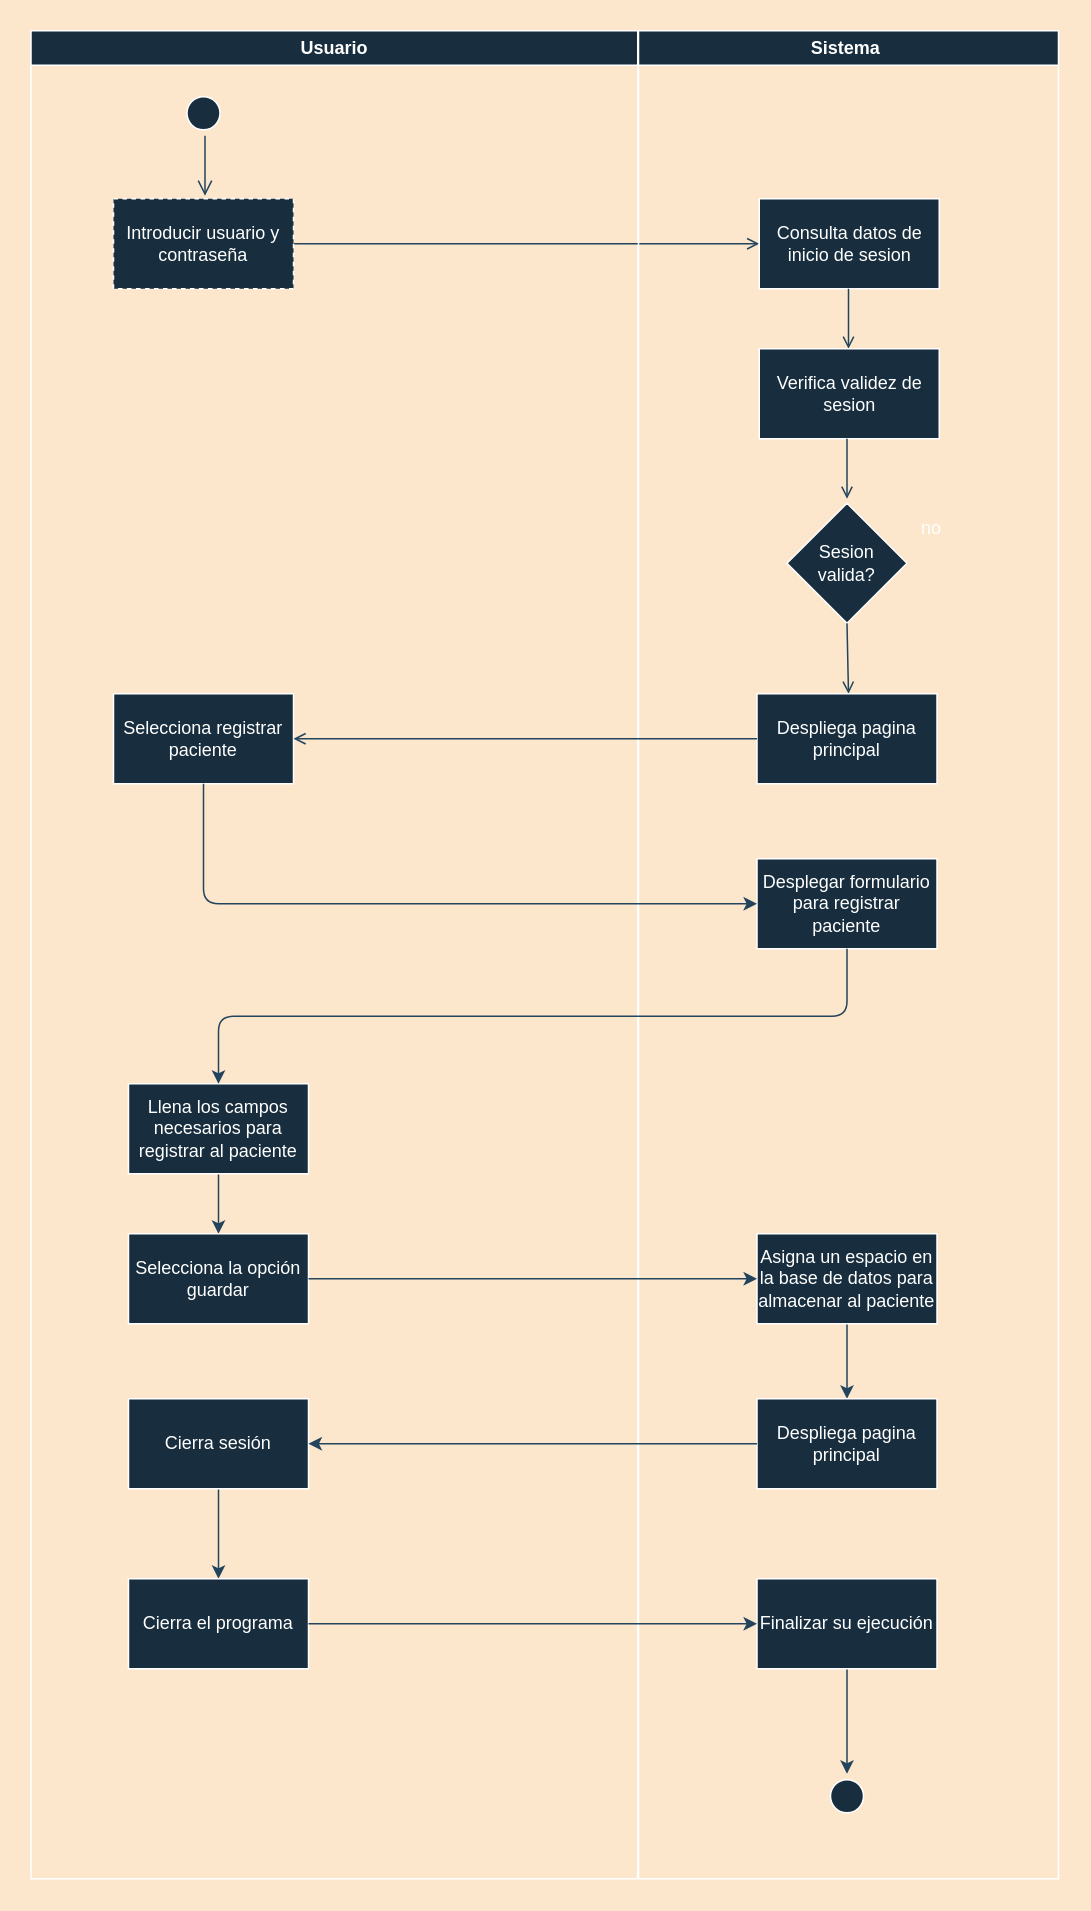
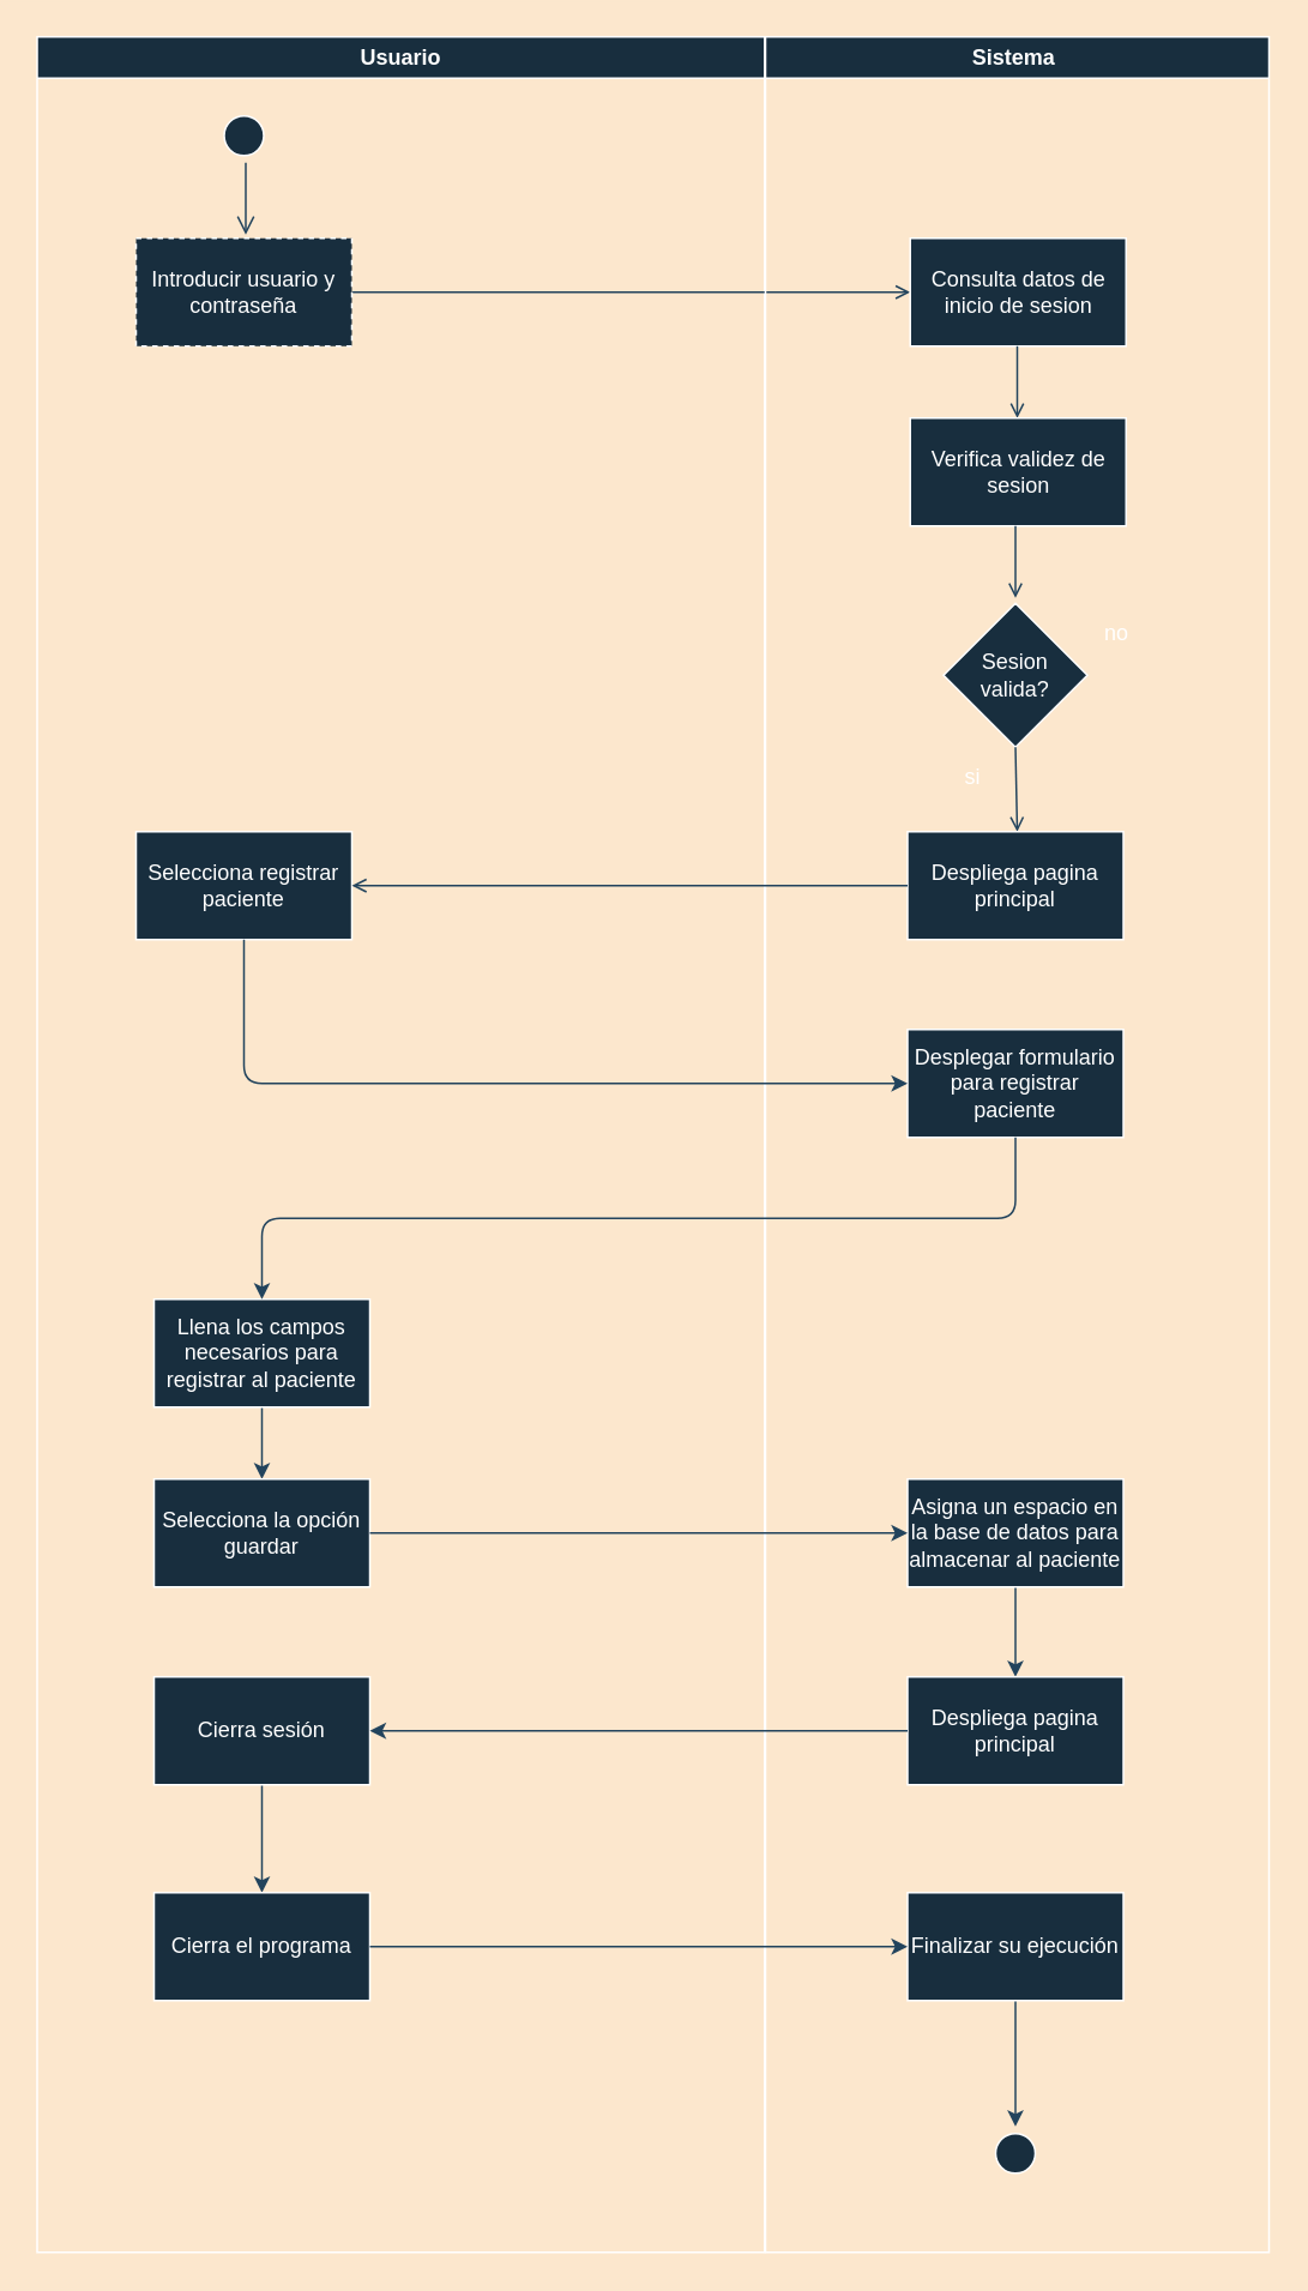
  <mxCell id="0" />
  <mxCell id="1" parent="0" />
  <mxCell id="2" value="Usuario" style="swimlane;whiteSpace=wrap;fillColor=#182E3E;strokeColor=#FFFFFF;fontColor=#FFFFFF;" parent="1" vertex="1"><mxGeometry x="20" y="20" width="404.5" height="1232" as="geometry" /></mxCell>
  <mxCell id="3" value="" style="ellipse;shape=startState;fillColor=#182E3E;strokeColor=#FFFFFF;fontColor=#FFFFFF;" parent="2" vertex="1"><mxGeometry x="100" y="40" width="30" height="30" as="geometry" /></mxCell>
  <mxCell id="4" value="" style="edgeStyle=elbowEdgeStyle;elbow=horizontal;verticalAlign=bottom;endArrow=open;endSize=8;strokeColor=#23445D;endFill=1;labelBackgroundColor=#FCE7CD;" parent="2" source="3" edge="1"><mxGeometry x="100" y="40" as="geometry"><mxPoint x="115.5" y="110" as="targetPoint" /></mxGeometry></mxCell>
  <mxCell id="5" value="" style="endArrow=open;strokeColor=#23445D;endFill=1;entryX=0;entryY=0.5;entryDx=0;entryDy=0;labelBackgroundColor=#FCE7CD;" parent="2" target="15" edge="1"><mxGeometry relative="1" as="geometry"><mxPoint x="175" y="142" as="sourcePoint" /><mxPoint x="345.5" y="142" as="targetPoint" /></mxGeometry></mxCell>
  <mxCell id="6" value="Introducir usuario y contraseña" style="whiteSpace=wrap;html=1;fillColor=#182E3E;strokeColor=#FFFFFF;fontColor=#FFFFFF;dashed=1;" parent="2" vertex="1"><mxGeometry x="55" y="112" width="120" height="60" as="geometry" /></mxCell>
  <mxCell id="7" value="Selecciona registrar paciente" style="whiteSpace=wrap;html=1;fillColor=#182E3E;strokeColor=#FFFFFF;fontColor=#FFFFFF;" parent="2" vertex="1"><mxGeometry x="55" y="442" width="120" height="60" as="geometry" /></mxCell>
  <mxCell id="8" style="edgeStyle=orthogonalEdgeStyle;orthogonalLoop=1;jettySize=auto;html=1;exitX=0.5;exitY=1;exitDx=0;exitDy=0;entryX=0.5;entryY=0;entryDx=0;entryDy=0;strokeColor=#23445D;labelBackgroundColor=#FCE7CD;" parent="2" source="9" target="10" edge="1"><mxGeometry relative="1" as="geometry" /></mxCell>
  <mxCell id="9" value="Llena los campos necesarios para registrar al paciente" style="whiteSpace=wrap;html=1;fillColor=#182E3E;strokeColor=#FFFFFF;fontColor=#FFFFFF;" parent="2" vertex="1"><mxGeometry x="65" y="702" width="120" height="60" as="geometry" /></mxCell>
  <mxCell id="10" value="Selecciona la opción guardar" style="whiteSpace=wrap;html=1;fillColor=#182E3E;strokeColor=#FFFFFF;fontColor=#FFFFFF;" parent="2" vertex="1"><mxGeometry x="65" y="802" width="120" height="60" as="geometry" /></mxCell>
  <mxCell id="11" style="edgeStyle=orthogonalEdgeStyle;orthogonalLoop=1;jettySize=auto;html=1;exitX=0.5;exitY=1;exitDx=0;exitDy=0;entryX=0.5;entryY=0;entryDx=0;entryDy=0;strokeColor=#23445D;labelBackgroundColor=#FCE7CD;" parent="2" source="12" target="13" edge="1"><mxGeometry relative="1" as="geometry" /></mxCell>
  <mxCell id="12" value="Cierra sesión" style="whiteSpace=wrap;html=1;fillColor=#182E3E;strokeColor=#FFFFFF;fontColor=#FFFFFF;" parent="2" vertex="1"><mxGeometry x="65" y="912" width="120" height="60" as="geometry" /></mxCell>
  <mxCell id="13" value="Cierra el programa" style="whiteSpace=wrap;html=1;fillColor=#182E3E;strokeColor=#FFFFFF;fontColor=#FFFFFF;" parent="2" vertex="1"><mxGeometry x="65" y="1032" width="120" height="60" as="geometry" /></mxCell>
  <mxCell id="14" value="Sistema " style="swimlane;whiteSpace=wrap;fillColor=#182E3E;strokeColor=#FFFFFF;fontColor=#FFFFFF;" parent="1" vertex="1"><mxGeometry x="425" y="20" width="280" height="1232" as="geometry" /></mxCell>
  <mxCell id="15" value="Consulta datos de inicio de sesion" style="whiteSpace=wrap;html=1;fillColor=#182E3E;strokeColor=#FFFFFF;fontColor=#FFFFFF;" parent="14" vertex="1"><mxGeometry x="80.5" y="112" width="120" height="60" as="geometry" /></mxCell>
  <mxCell id="16" value="Sesion valida?" style="rhombus;whiteSpace=wrap;html=1;fillColor=#182E3E;strokeColor=#FFFFFF;fontColor=#FFFFFF;" parent="14" vertex="1"><mxGeometry x="99" y="315" width="80" height="80" as="geometry" /></mxCell>
  <mxCell id="17" value="" style="endArrow=open;strokeColor=#23445D;endFill=1;labelBackgroundColor=#FCE7CD;" parent="14" edge="1"><mxGeometry relative="1" as="geometry"><mxPoint x="140" y="172" as="sourcePoint" /><mxPoint x="140" y="212" as="targetPoint" /></mxGeometry></mxCell>
  <mxCell id="18" value="Verifica validez de sesion" style="whiteSpace=wrap;html=1;fillColor=#182E3E;strokeColor=#FFFFFF;fontColor=#FFFFFF;" parent="14" vertex="1"><mxGeometry x="80.5" y="212" width="120" height="60" as="geometry" /></mxCell>
  <mxCell id="19" value="" style="endArrow=open;strokeColor=#23445D;endFill=1;labelBackgroundColor=#FCE7CD;" parent="14" edge="1"><mxGeometry relative="1" as="geometry"><mxPoint x="139" y="272" as="sourcePoint" /><mxPoint x="139" y="312" as="targetPoint" /></mxGeometry></mxCell>
+ <mxCell id="20" value="si&lt;br&gt;" style="text;html=1;align=center;verticalAlign=middle;resizable=0;points=[];autosize=1;fontColor=#FFFFFF;" parent="14" vertex="1"><mxGeometry x="105" y="402" width="20" height="20" as="geometry" /></mxCell>
  <mxCell id="21" value="" style="endArrow=open;strokeColor=#23445D;endFill=1;exitX=0.5;exitY=1;exitDx=0;exitDy=0;labelBackgroundColor=#FCE7CD;" parent="14" source="16" edge="1"><mxGeometry relative="1" as="geometry"><mxPoint x="140" y="412" as="sourcePoint" /><mxPoint x="140" y="442" as="targetPoint" /></mxGeometry></mxCell>
  <mxCell id="22" value="Despliega pagina principal" style="whiteSpace=wrap;html=1;fillColor=#182E3E;strokeColor=#FFFFFF;fontColor=#FFFFFF;" parent="14" vertex="1"><mxGeometry x="79" y="442" width="120" height="60" as="geometry" /></mxCell>
  <mxCell id="23" value="Desplegar formulario para registrar paciente" style="whiteSpace=wrap;html=1;fillColor=#182E3E;strokeColor=#FFFFFF;fontColor=#FFFFFF;" parent="14" vertex="1"><mxGeometry x="79" y="552" width="120" height="60" as="geometry" /></mxCell>
  <mxCell id="24" style="edgeStyle=orthogonalEdgeStyle;orthogonalLoop=1;jettySize=auto;html=1;exitX=0.5;exitY=1;exitDx=0;exitDy=0;entryX=0.5;entryY=0;entryDx=0;entryDy=0;strokeColor=#23445D;labelBackgroundColor=#FCE7CD;" parent="14" source="25" target="26" edge="1"><mxGeometry relative="1" as="geometry" /></mxCell>
  <mxCell id="25" value="Asigna un espacio en la base de datos para almacenar al paciente" style="whiteSpace=wrap;html=1;fillColor=#182E3E;strokeColor=#FFFFFF;fontColor=#FFFFFF;" parent="14" vertex="1"><mxGeometry x="79" y="802" width="120" height="60" as="geometry" /></mxCell>
  <mxCell id="26" value="Despliega pagina principal" style="whiteSpace=wrap;html=1;fillColor=#182E3E;strokeColor=#FFFFFF;fontColor=#FFFFFF;" parent="14" vertex="1"><mxGeometry x="79" y="912" width="120" height="60" as="geometry" /></mxCell>
  <mxCell id="27" style="edgeStyle=orthogonalEdgeStyle;orthogonalLoop=1;jettySize=auto;html=1;exitX=0.5;exitY=1;exitDx=0;exitDy=0;entryX=0.5;entryY=0;entryDx=0;entryDy=0;strokeColor=#23445D;labelBackgroundColor=#FCE7CD;" parent="14" source="28" target="29" edge="1"><mxGeometry relative="1" as="geometry" /></mxCell>
  <mxCell id="28" value="Finalizar su ejecución" style="whiteSpace=wrap;html=1;fillColor=#182E3E;strokeColor=#FFFFFF;fontColor=#FFFFFF;" parent="14" vertex="1"><mxGeometry x="79" y="1032" width="120" height="60" as="geometry" /></mxCell>
  <mxCell id="29" value="" style="ellipse;shape=startState;fillColor=#182E3E;strokeColor=#FFFFFF;fontColor=#FFFFFF;" parent="14" vertex="1"><mxGeometry x="124" y="1162" width="30" height="30" as="geometry" /></mxCell>
  <mxCell id="30" value="no" style="text;html=1;align=center;verticalAlign=middle;resizable=0;points=[];autosize=1;fontColor=#FFFFFF;" parent="1" vertex="1"><mxGeometry x="605" y="342" width="30" height="20" as="geometry" /></mxCell>
  <mxCell id="31" style="edgeStyle=orthogonalEdgeStyle;orthogonalLoop=1;jettySize=auto;html=1;endArrow=open;endFill=0;endSize=6;strokeColor=#23445D;entryX=1;entryY=0.5;entryDx=0;entryDy=0;labelBackgroundColor=#FCE7CD;" parent="1" source="22" target="7" edge="1"><mxGeometry relative="1" as="geometry"><mxPoint x="330" y="492" as="targetPoint" /></mxGeometry></mxCell>
  <mxCell id="32" style="edgeStyle=orthogonalEdgeStyle;orthogonalLoop=1;jettySize=auto;html=1;exitX=0.5;exitY=1;exitDx=0;exitDy=0;entryX=0;entryY=0.5;entryDx=0;entryDy=0;strokeColor=#23445D;labelBackgroundColor=#FCE7CD;" parent="1" source="7" target="23" edge="1"><mxGeometry relative="1" as="geometry" /></mxCell>
  <mxCell id="33" style="edgeStyle=orthogonalEdgeStyle;orthogonalLoop=1;jettySize=auto;html=1;entryX=0;entryY=0.5;entryDx=0;entryDy=0;strokeColor=#23445D;labelBackgroundColor=#FCE7CD;" parent="1" source="10" target="25" edge="1"><mxGeometry relative="1" as="geometry" /></mxCell>
  <mxCell id="34" style="edgeStyle=orthogonalEdgeStyle;orthogonalLoop=1;jettySize=auto;html=1;exitX=0;exitY=0.5;exitDx=0;exitDy=0;entryX=1;entryY=0.5;entryDx=0;entryDy=0;strokeColor=#23445D;labelBackgroundColor=#FCE7CD;" parent="1" source="26" target="12" edge="1"><mxGeometry relative="1" as="geometry" /></mxCell>
  <mxCell id="35" style="edgeStyle=orthogonalEdgeStyle;orthogonalLoop=1;jettySize=auto;html=1;exitX=1;exitY=0.5;exitDx=0;exitDy=0;entryX=0;entryY=0.5;entryDx=0;entryDy=0;strokeColor=#23445D;labelBackgroundColor=#FCE7CD;" parent="1" source="13" target="28" edge="1"><mxGeometry relative="1" as="geometry" /></mxCell>
  <mxCell id="36" style="edgeStyle=orthogonalEdgeStyle;orthogonalLoop=1;jettySize=auto;html=1;exitX=0.5;exitY=1;exitDx=0;exitDy=0;entryX=0.5;entryY=0;entryDx=0;entryDy=0;strokeColor=#23445D;labelBackgroundColor=#FCE7CD;" parent="1" source="23" target="9" edge="1"><mxGeometry relative="1" as="geometry"><mxPoint x="146.5" y="732" as="targetPoint" /></mxGeometry></mxCell>
